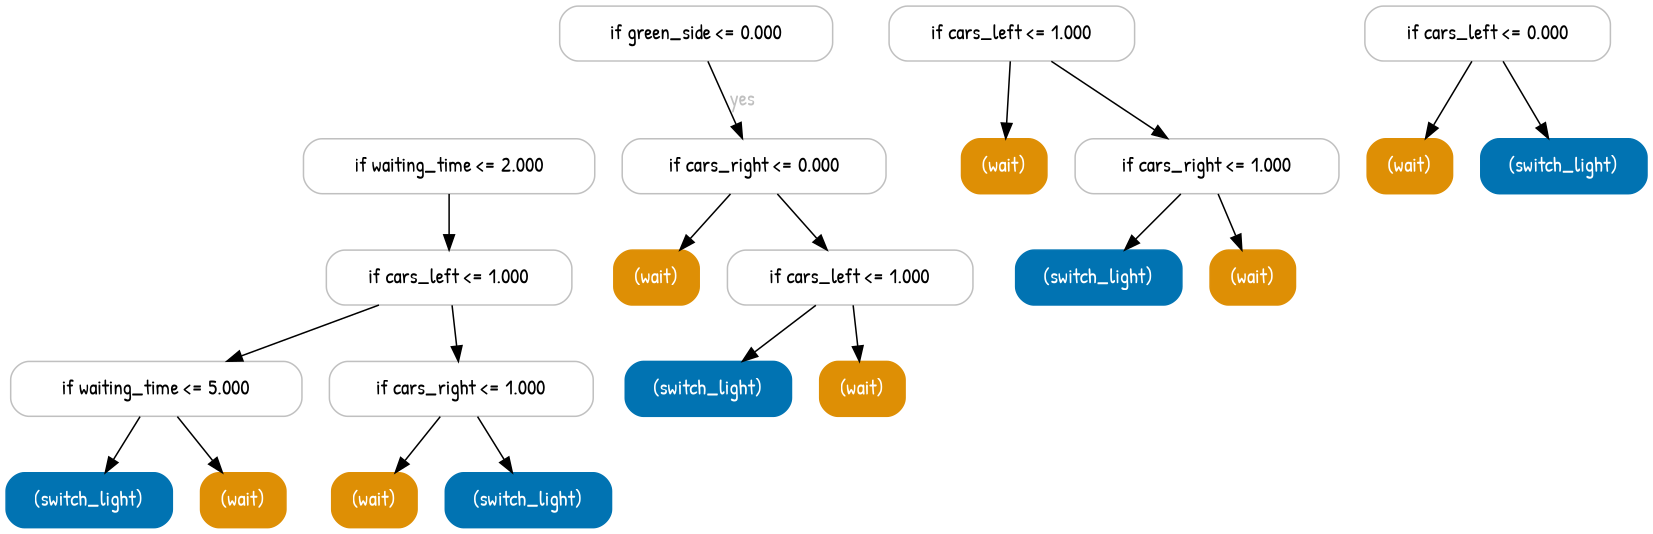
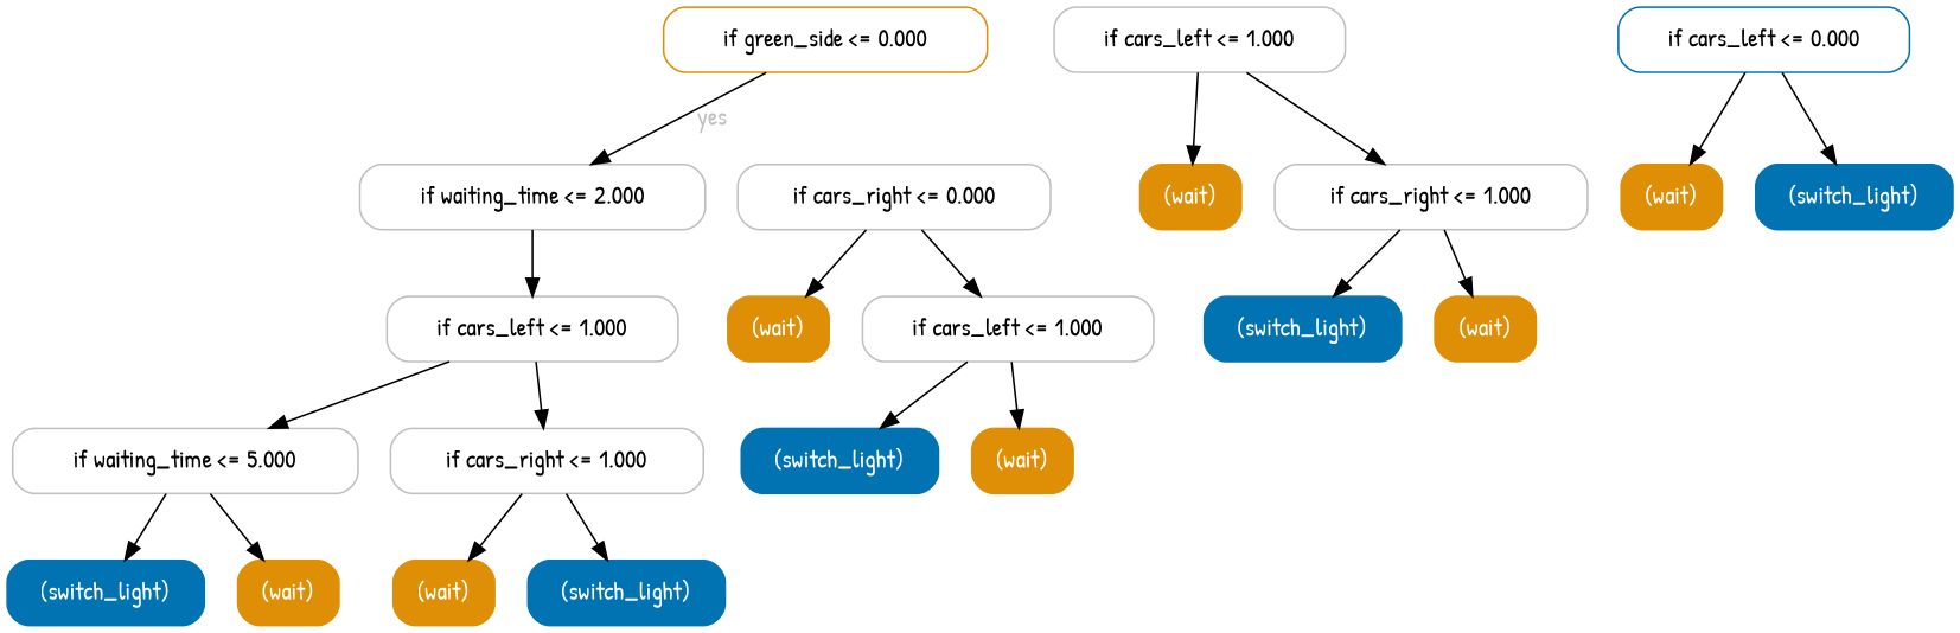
  digraph {
    fontname="Patrick Hand"
    node [color=gray fillcolor=white fontname="Patrick Hand" shape=box style="filled, rounded" fontcolor=white]
    edge [fontcolor=gray fontname="Patrick Hand"]
-   n1 [height=0.5 label="if green_side <= 0.000" width=2.4861 fontcolor=""]
+   n1 [color="#de8f05" height=0.5 label="if green_side <= 0.000" width=2.4861 fontcolor=""]
    n2 [height=0.5 label="if waiting_time <= 2.000" width=2.6528 fontcolor=""]
    n3 [height=0.5 label="if cars_left <= 1.000" width=2.2361 fontcolor=""]
    n4 [height=0.5 label="if cars_right <= 0.000" width=2.4028 fontcolor=""]
    n5 [color="#de8f05" fillcolor="#de8f05" height=0.5 label="(wait)" width=0.77778]
    n6 [height=0.5 label="if cars_left <= 1.000" width=2.2361 fontcolor=""]
    n7 [height=0.5 label="if waiting_time <= 5.000" width=2.6528 fontcolor=""]
    n8 [height=0.5 label="if cars_right <= 1.000" width=2.4028 fontcolor=""]
    n9 [height=0.5 label="if cars_left <= 1.000" width=2.2361 fontcolor=""]
    n10 [color="#de8f05" fillcolor="#de8f05" height=0.5 label="(wait)" width=0.77778]
    n11 [height=0.5 label="if cars_right <= 1.000" width=2.4028 fontcolor=""]
-   n12 [height=0.5 label="if cars_left <= 0.000" width=2.2361 fontcolor=""]
+   n12 [color="#0173b2" height=0.5 label="if cars_left <= 0.000" width=2.2361 fontcolor=""]
    n13 [color="#de8f05" fillcolor="#de8f05" height=0.5 label="(wait)" width=0.77778]
    n14 [color="#0173b2" fillcolor="#0173b2" height=0.5 label="(switch_light)" width=1.5139]
    n15 [color="#0173b2" fillcolor="#0173b2" height=0.5 label="(switch_light)" width=1.5139]
    n16 [color="#de8f05" fillcolor="#de8f05" height=0.5 label="(wait)" width=0.77778]
    n17 [color="#0173b2" fillcolor="#0173b2" height=0.5 label="(switch_light)" width=1.5139]
    n18 [color="#de8f05" fillcolor="#de8f05" height=0.5 label="(wait)" width=0.77778]
    n19 [color="#de8f05" fillcolor="#de8f05" height=0.5 label="(wait)" width=0.77778]
    n20 [color="#0173b2" fillcolor="#0173b2" height=0.5 label="(switch_light)" width=1.5139]
    n21 [color="#0173b2" fillcolor="#0173b2" height=0.5 label="(switch_light)" width=1.5139]
    n22 [color="#de8f05" fillcolor="#de8f05" height=0.5 label="(wait)" width=0.77778]
-   n1 -> n4 [label=yes]
+   n1 -> n2 [label=yes]
    n2 -> n3
    n3 -> n7
    n3 -> n8
    n4 -> n5
    n4 -> n6
    n6 -> n15
    n6 -> n16
    n7 -> n17
    n7 -> n18
    n8 -> n19
    n8 -> n20
    n9 -> n10
    n9 -> n11
    n11 -> n21
    n11 -> n22
    n12 -> n13
    n12 -> n14
  }
